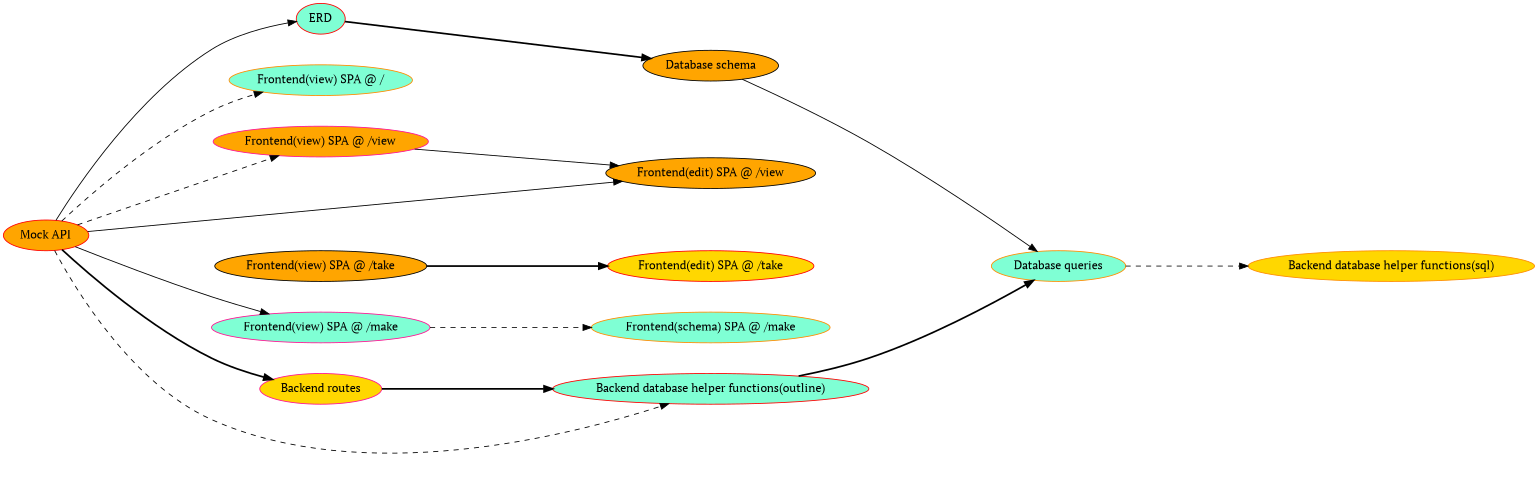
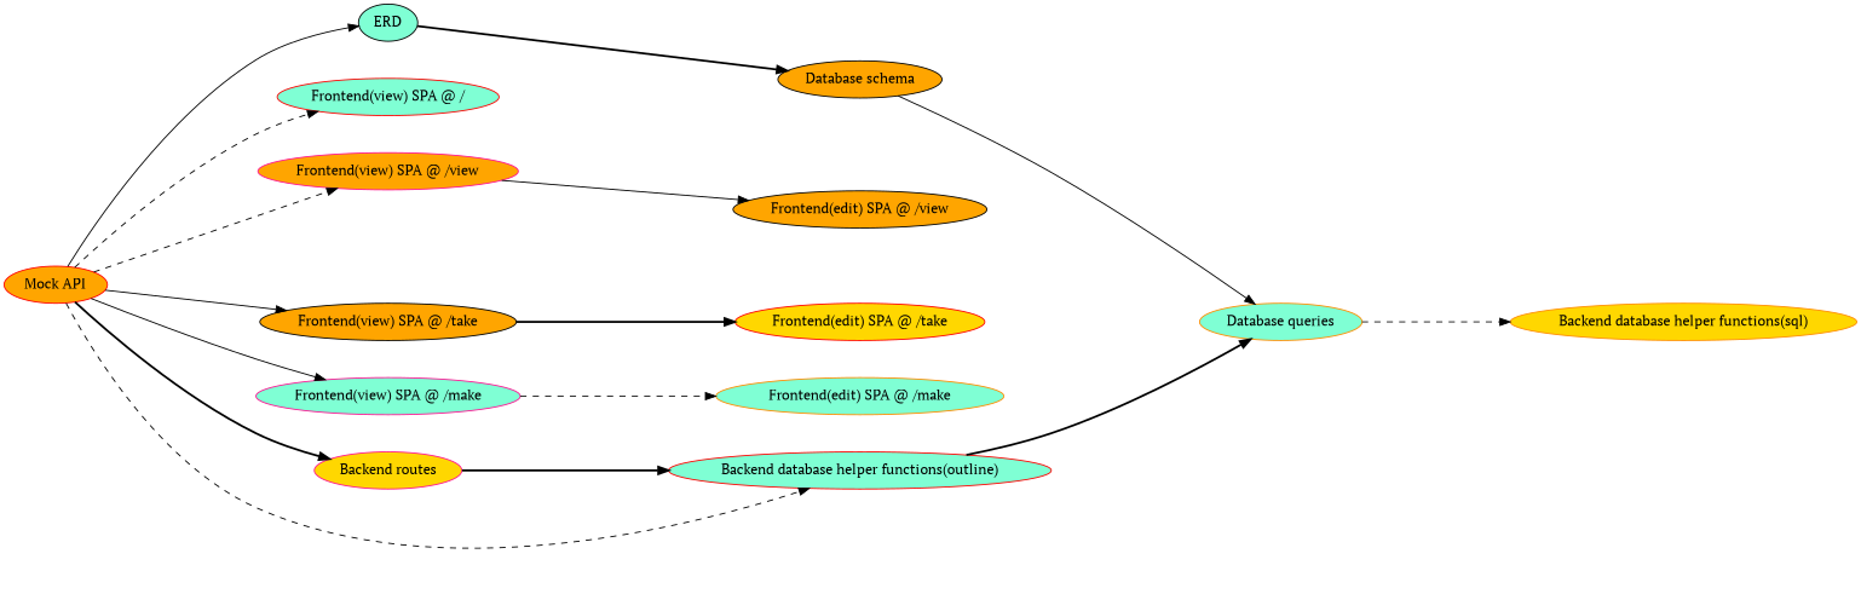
  digraph {
    fontname="PT Serif"
    nodesep=0.5
    rankdir=LR
    ranksep=2
    node [color=red fillcolor=aquamarine fontname="PT Serif" style=filled]
    edge [fontname="PT Serif" style=solid]
    "Mock API" [fillcolor=orange]
-   ERD
-   "Frontend(view) SPA @ /" [color=darkorange]
+   ERD [color=black]
+   "Frontend(view) SPA @ /"
    "Frontend(view) SPA @ /view" [color=deeppink fillcolor=orange]
    "Frontend(view) SPA @ /take" [color=black fillcolor=orange]
    "Frontend(view) SPA @ /make" [color=deeppink]
    "Backend routes" [color=deeppink fillcolor=gold]
    "Backend database helper functions(outline)"
    "Database schema" [color=black fillcolor=orange]
    "Frontend(edit) SPA @ /view" [color=black fillcolor=orange]
    "Frontend(edit) SPA @ /take" [fillcolor=gold]
-   "Frontend(edit) SPA @ /make" [color=darkorange label="Frontend(schema) SPA @ /make"]
+   "Frontend(edit) SPA @ /make" [color=darkorange]
    "Database queries" [color=darkorange]
    "Backend database helper functions(sql)" [color=darkorange fillcolor=gold]
    "Mock API" -> ERD
    "Mock API" -> "Frontend(view) SPA @ /" [style=dashed]
    "Mock API" -> "Frontend(view) SPA @ /view" [style=dashed]
-   "Mock API" -> "Frontend(edit) SPA @ /view"
+   "Mock API" -> "Frontend(view) SPA @ /take"
    "Mock API" -> "Frontend(view) SPA @ /make"
    "Mock API" -> "Backend routes" [style=bold]
    "Mock API" -> "Backend database helper functions(outline)" [style=dashed]
    ERD -> "Database schema" [style=bold]
    "Frontend(view) SPA @ /view" -> "Frontend(edit) SPA @ /view"
    "Frontend(view) SPA @ /take" -> "Frontend(edit) SPA @ /take" [style=bold]
    "Frontend(view) SPA @ /make" -> "Frontend(edit) SPA @ /make" [style=dashed]
    "Backend routes" -> "Backend database helper functions(outline)" [style=bold]
    "Backend database helper functions(outline)" -> "Database queries" [style=bold]
    "Database schema" -> "Database queries"
    "Database queries" -> "Backend database helper functions(sql)" [style=dashed]
  }
